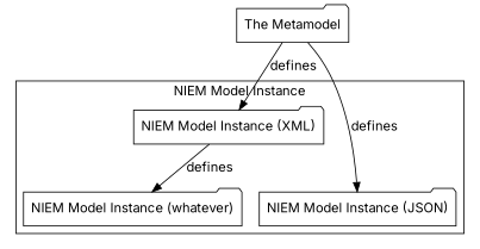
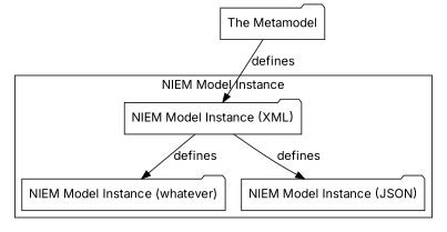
  digraph {
    compound=true
    fontname=Inter
    node [fontname=Inter shape=folder]
    edge [fontname=Inter]
    n1 [label="NIEM Model Instance (XML)"]
    n2 [label="NIEM Model Instance (JSON)"]
    n3 [label="NIEM Model Instance (whatever)"]
    n4 [label="The Metamodel"]
    subgraph cluster_1 {
      label="NIEM Model Instance"
      n1
      n2
      n3
    }
    n1 -> n3 [label=defines]
    n4 -> n1 [label=defines]
-   n4 -> n2 [label=defines]
+   n1 -> n2 [label=defines]
  }
